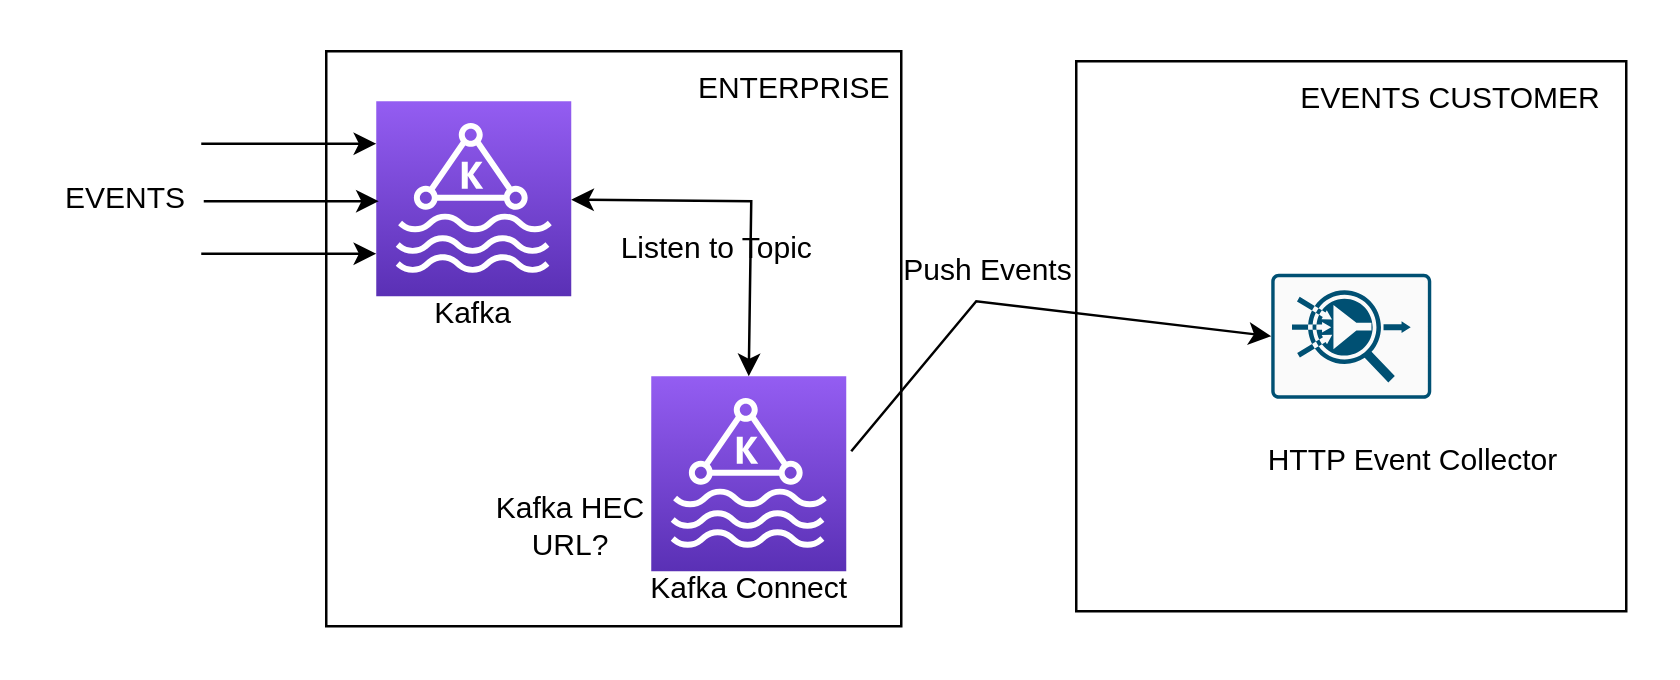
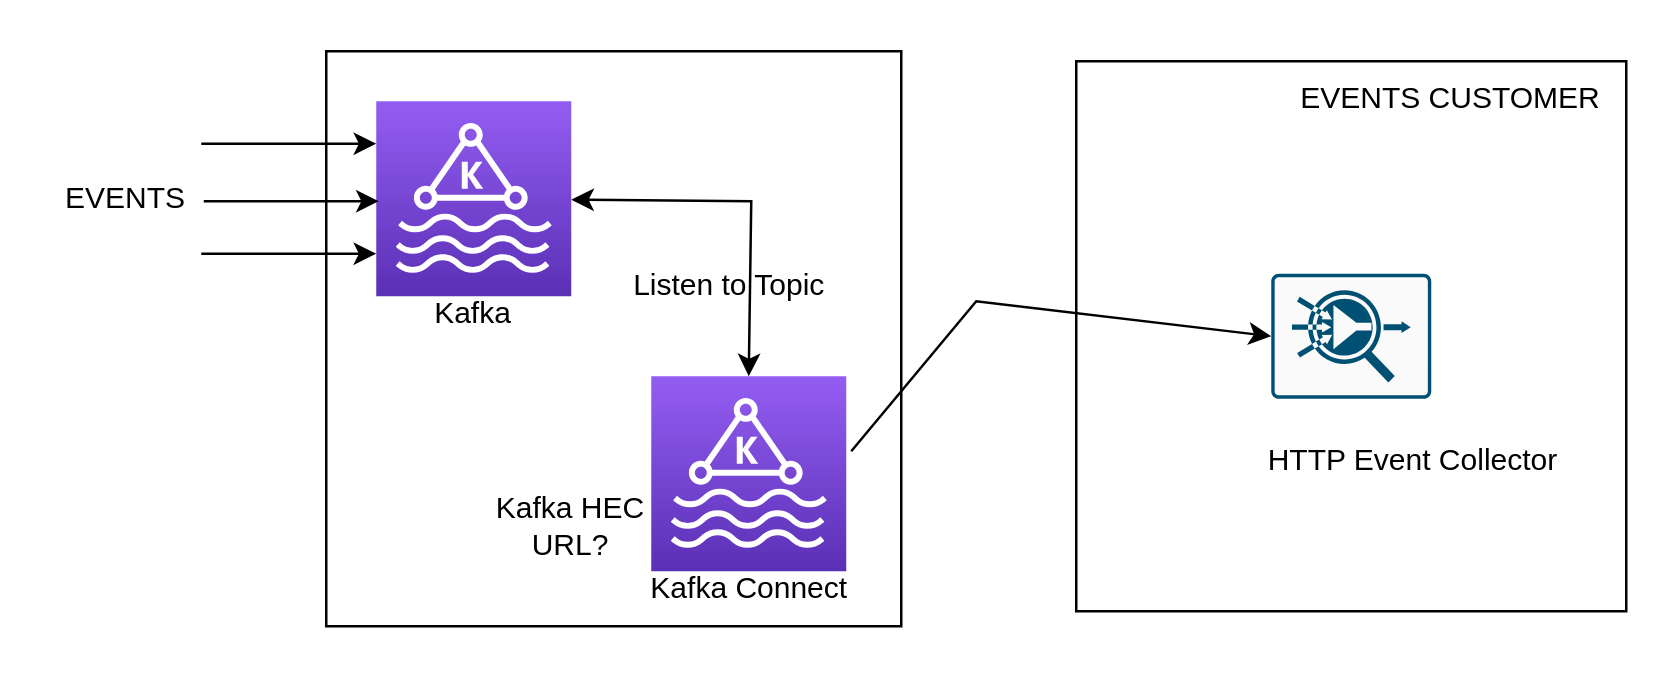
  <mxCell id="0" />
  <mxCell id="1" parent="0" />
  <mxCell id="2" value="" style="whiteSpace=wrap;html=1;aspect=fixed;" vertex="1" parent="1"><mxGeometry x="130" y="20" width="230" height="230" as="geometry" /></mxCell>
  <mxCell id="3" value="" style="sketch=0;points=[[0,0,0],[0.25,0,0],[0.5,0,0],[0.75,0,0],[1,0,0],[0,1,0],[0.25,1,0],[0.5,1,0],[0.75,1,0],[1,1,0],[0,0.25,0],[0,0.5,0],[0,0.75,0],[1,0.25,0],[1,0.5,0],[1,0.75,0]];outlineConnect=0;fontColor=#232F3E;gradientColor=#945DF2;gradientDirection=north;fillColor=#5A30B5;strokeColor=#ffffff;dashed=0;verticalLabelPosition=bottom;verticalAlign=top;align=center;html=1;fontSize=12;fontStyle=0;aspect=fixed;shape=mxgraph.aws4.resourceIcon;resIcon=mxgraph.aws4.managed_streaming_for_kafka;" vertex="1" parent="1"><mxGeometry x="150" y="40" width="78" height="78" as="geometry" /></mxCell>
  <mxCell id="4" value="" style="sketch=0;points=[[0,0,0],[0.25,0,0],[0.5,0,0],[0.75,0,0],[1,0,0],[0,1,0],[0.25,1,0],[0.5,1,0],[0.75,1,0],[1,1,0],[0,0.25,0],[0,0.5,0],[0,0.75,0],[1,0.25,0],[1,0.5,0],[1,0.75,0]];outlineConnect=0;fontColor=#232F3E;gradientColor=#945DF2;gradientDirection=north;fillColor=#5A30B5;strokeColor=#ffffff;dashed=0;verticalLabelPosition=bottom;verticalAlign=top;align=center;html=1;fontSize=12;fontStyle=0;aspect=fixed;shape=mxgraph.aws4.resourceIcon;resIcon=mxgraph.aws4.managed_streaming_for_kafka;" vertex="1" parent="1"><mxGeometry x="260" y="150" width="78" height="78" as="geometry" /></mxCell>
  <mxCell id="5" value="" style="whiteSpace=wrap;html=1;aspect=fixed;" vertex="1" parent="1"><mxGeometry x="430" y="24" width="220" height="220" as="geometry" /></mxCell>
  <mxCell id="6" value="" style="sketch=0;points=[[0.015,0.015,0],[0.985,0.015,0],[0.985,0.985,0],[0.015,0.985,0],[0.25,0,0],[0.5,0,0],[0.75,0,0],[1,0.25,0],[1,0.5,0],[1,0.75,0],[0.75,1,0],[0.5,1,0],[0.25,1,0],[0,0.75,0],[0,0.5,0],[0,0.25,0]];verticalLabelPosition=bottom;html=1;verticalAlign=top;aspect=fixed;align=center;pointerEvents=1;shape=mxgraph.cisco19.rect;prIcon=flow_collector;fillColor=#FAFAFA;strokeColor=#005073;" vertex="1" parent="1"><mxGeometry x="508" y="109" width="64" height="50" as="geometry" /></mxCell>
  <mxCell id="7" value="Kafka" style="text;html=1;strokeColor=none;fillColor=none;align=center;verticalAlign=middle;whiteSpace=wrap;rounded=0;" vertex="1" parent="1"><mxGeometry x="159" y="110" width="60" height="30" as="geometry" /></mxCell>
  <mxCell id="8" value="Kafka Connect" style="text;html=1;strokeColor=none;fillColor=none;align=center;verticalAlign=middle;whiteSpace=wrap;rounded=0;" vertex="1" parent="1"><mxGeometry x="254.5" y="220" width="89" height="30" as="geometry" /></mxCell>
  <mxCell id="9" value="" style="endArrow=classic;html=1;rounded=0;entryX=0;entryY=0.5;entryDx=0;entryDy=0;entryPerimeter=0;" edge="1" parent="1"><mxGeometry width="50" height="50" relative="1" as="geometry"><mxPoint x="80" y="57" as="sourcePoint" /><mxPoint x="150" y="57" as="targetPoint" /></mxGeometry></mxCell>
  <mxCell id="10" value="" style="endArrow=classic;html=1;rounded=0;entryX=0;entryY=0.5;entryDx=0;entryDy=0;entryPerimeter=0;" edge="1" parent="1"><mxGeometry width="50" height="50" relative="1" as="geometry"><mxPoint x="81" y="80" as="sourcePoint" /><mxPoint x="151" y="80" as="targetPoint" /></mxGeometry></mxCell>
  <mxCell id="11" value="" style="endArrow=classic;html=1;rounded=0;entryX=0;entryY=0.5;entryDx=0;entryDy=0;entryPerimeter=0;" edge="1" parent="1"><mxGeometry width="50" height="50" relative="1" as="geometry"><mxPoint x="80" y="101" as="sourcePoint" /><mxPoint x="150" y="101" as="targetPoint" /></mxGeometry></mxCell>
  <mxCell id="12" value="EVENTS" style="text;html=1;strokeColor=none;fillColor=none;align=center;verticalAlign=middle;whiteSpace=wrap;rounded=0;" vertex="1" parent="1"><mxGeometry x="20" y="64" width="60" height="30" as="geometry" /></mxCell>
  <mxCell id="13" value="HTTP Event Collector" style="text;html=1;strokeColor=none;fillColor=none;align=center;verticalAlign=middle;whiteSpace=wrap;rounded=0;" vertex="1" parent="1"><mxGeometry x="505" y="169" width="120" height="30" as="geometry" /></mxCell>
- <mxCell id="14" value="ENTERPRISE" style="text;html=1;strokeColor=none;fillColor=none;align=center;verticalAlign=middle;whiteSpace=wrap;rounded=0;" vertex="1" parent="1"><mxGeometry x="273.5" y="20" width="86.5" height="30" as="geometry" /></mxCell>
  <mxCell id="15" value="EVENTS CUSTOMER" style="text;html=1;strokeColor=none;fillColor=none;align=center;verticalAlign=middle;whiteSpace=wrap;rounded=0;" vertex="1" parent="1"><mxGeometry x="510" y="24" width="140" height="30" as="geometry" /></mxCell>
  <mxCell id="16" value="" style="endArrow=classic;html=1;rounded=0;entryX=0.5;entryY=0;entryDx=0;entryDy=0;entryPerimeter=0;startArrow=classic;startFill=1;" edge="1" parent="1" source="3" target="4"><mxGeometry width="50" height="50" relative="1" as="geometry"><mxPoint x="254.5" y="118" as="sourcePoint" /><mxPoint x="304.5" y="68" as="targetPoint" /><Array as="points"><mxPoint x="300" y="80" /></Array></mxGeometry></mxCell>
  <mxCell id="17" value="" style="endArrow=classic;html=1;rounded=0;entryX=0;entryY=0.5;entryDx=0;entryDy=0;entryPerimeter=0;" edge="1" parent="1" target="6"><mxGeometry width="50" height="50" relative="1" as="geometry"><mxPoint x="340" y="180" as="sourcePoint" /><mxPoint x="470" y="150" as="targetPoint" /><Array as="points"><mxPoint x="390" y="120" /></Array></mxGeometry></mxCell>
- <mxCell id="18" value="Listen to Topic" style="text;html=1;strokeColor=none;fillColor=none;align=center;verticalAlign=middle;whiteSpace=wrap;rounded=0;" vertex="1" parent="1"><mxGeometry x="235" y="79" width="103" height="40" as="geometry" /></mxCell>
- <mxCell id="19" value="Push Events" style="text;html=1;strokeColor=none;fillColor=none;align=center;verticalAlign=middle;whiteSpace=wrap;rounded=0;" vertex="1" parent="1"><mxGeometry x="360" y="98" width="70" height="20" as="geometry" /></mxCell>
+ <mxCell id="18" value="Listen to Topic" style="text;html=1;strokeColor=none;fillColor=none;align=center;verticalAlign=middle;whiteSpace=wrap;rounded=0;" vertex="1" parent="1"><mxGeometry x="240" y="94" width="103" height="40" as="geometry" /></mxCell>
  <mxCell id="20" value="Kafka HEC URL?" style="text;html=1;strokeColor=none;fillColor=none;align=center;verticalAlign=middle;whiteSpace=wrap;rounded=0;" vertex="1" parent="1"><mxGeometry x="191" y="195" width="74" height="30" as="geometry" /></mxCell>
